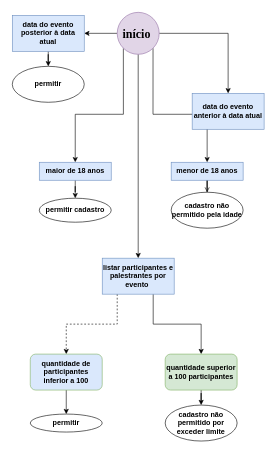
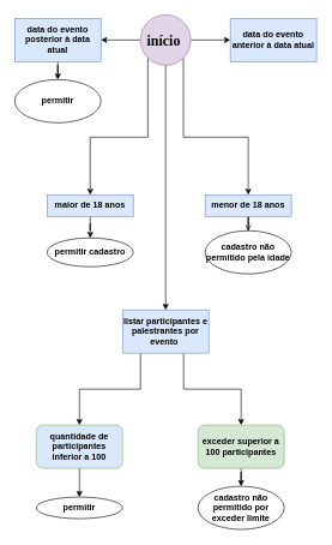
  <mxCell id="0" />
  <mxCell id="1" parent="0" />
  <mxCell id="2" value="" style="edgeStyle=orthogonalEdgeStyle;rounded=0;orthogonalLoop=1;jettySize=auto;html=1;fontFamily=Garamond;fontSize=20;" edge="1" parent="1" source="7" target="9"><mxGeometry relative="1" as="geometry" /></mxCell>
  <mxCell id="3" value="" style="edgeStyle=orthogonalEdgeStyle;rounded=0;orthogonalLoop=1;jettySize=auto;html=1;fontFamily=Garamond;fontSize=20;" edge="1" parent="1" source="7" target="10"><mxGeometry relative="1" as="geometry" /></mxCell>
  <mxCell id="4" value="" style="edgeStyle=orthogonalEdgeStyle;rounded=0;orthogonalLoop=1;jettySize=auto;html=1;fontFamily=Garamond;fontSize=20;exitX=0;exitY=1;exitDx=0;exitDy=0;" edge="1" parent="1" source="7" target="13"><mxGeometry relative="1" as="geometry"><Array as="points"><mxPoint x="205" y="190" /><mxPoint x="125" y="190" /></Array></mxGeometry></mxCell>
  <mxCell id="5" value="" style="edgeStyle=orthogonalEdgeStyle;rounded=0;orthogonalLoop=1;jettySize=auto;html=1;fontFamily=Garamond;fontSize=20;exitX=1;exitY=1;exitDx=0;exitDy=0;" edge="1" parent="1" source="7" target="15"><mxGeometry relative="1" as="geometry"><Array as="points"><mxPoint x="255" y="190" /><mxPoint x="345" y="190" /></Array></mxGeometry></mxCell>
  <mxCell id="6" value="" style="edgeStyle=orthogonalEdgeStyle;rounded=0;orthogonalLoop=1;jettySize=auto;html=1;fontFamily=Garamond;fontSize=20;" edge="1" parent="1" source="7" target="18"><mxGeometry relative="1" as="geometry" /></mxCell>
  <mxCell id="7" value="&lt;h4&gt;&lt;b&gt;&lt;font face=&quot;Garamond&quot; style=&quot;font-size: 20px&quot;&gt;início&amp;nbsp;&lt;/font&gt;&lt;/b&gt;&lt;/h4&gt;" style="ellipse;whiteSpace=wrap;html=1;aspect=fixed;fillColor=#e1d5e7;strokeColor=#9673a6;" vertex="1" parent="1"><mxGeometry x="195" y="20" width="70" height="70" as="geometry" /></mxCell>
  <mxCell id="8" value="" style="edgeStyle=orthogonalEdgeStyle;rounded=0;orthogonalLoop=1;jettySize=auto;html=1;fontFamily=Garamond;fontSize=20;" edge="1" parent="1" source="9" target="11"><mxGeometry relative="1" as="geometry" /></mxCell>
  <mxCell id="9" value="&lt;b&gt;data do evento posterior à data atual&lt;/b&gt;" style="whiteSpace=wrap;html=1;fillColor=#dae8fc;strokeColor=#6c8ebf;" vertex="1" parent="1"><mxGeometry x="20" y="25" width="120" height="60" as="geometry" /></mxCell>
- <mxCell id="10" value="&lt;b&gt;data do evento anterior à data atual&lt;/b&gt;" style="whiteSpace=wrap;html=1;fillColor=#dae8fc;strokeColor=#6c8ebf;" vertex="1" parent="1"><mxGeometry x="320" y="155" width="120" height="60" as="geometry" /></mxCell>
+ <mxCell id="10" value="&lt;b&gt;data do evento anterior à data atual&lt;/b&gt;" style="whiteSpace=wrap;html=1;fillColor=#dae8fc;strokeColor=#6c8ebf;" vertex="1" parent="1"><mxGeometry x="320" y="25" width="120" height="60" as="geometry" /></mxCell>
  <mxCell id="11" value="&lt;b&gt;permitir&lt;/b&gt;" style="ellipse;whiteSpace=wrap;html=1;" vertex="1" parent="1"><mxGeometry x="20" y="110" width="120" height="60" as="geometry" /></mxCell>
  <mxCell id="12" value="" style="edgeStyle=orthogonalEdgeStyle;rounded=0;orthogonalLoop=1;jettySize=auto;html=1;fontFamily=Garamond;fontSize=20;" edge="1" parent="1" source="13" target="19"><mxGeometry relative="1" as="geometry" /></mxCell>
  <mxCell id="13" value="&lt;b&gt;maior de 18 anos&lt;/b&gt;" style="whiteSpace=wrap;html=1;fillColor=#dae8fc;strokeColor=#6c8ebf;" vertex="1" parent="1"><mxGeometry x="65" y="270" width="120" height="30" as="geometry" /></mxCell>
  <mxCell id="14" value="" style="edgeStyle=orthogonalEdgeStyle;rounded=0;orthogonalLoop=1;jettySize=auto;html=1;fontFamily=Garamond;fontSize=20;endArrow=open;" edge="1" parent="1" source="15" target="20"><mxGeometry relative="1" as="geometry" /></mxCell>
  <mxCell id="15" value="&lt;b&gt;menor de 18 anos&lt;/b&gt;" style="whiteSpace=wrap;html=1;fillColor=#dae8fc;strokeColor=#6c8ebf;" vertex="1" parent="1"><mxGeometry x="285" y="270" width="120" height="30" as="geometry" /></mxCell>
- <mxCell id="16" value="" style="edgeStyle=orthogonalEdgeStyle;rounded=0;orthogonalLoop=1;jettySize=auto;html=1;fontFamily=Garamond;fontSize=20;dashed=1;" edge="1" parent="1" source="18" target="22"><mxGeometry relative="1" as="geometry"><Array as="points"><mxPoint x="195" y="540" /><mxPoint x="110" y="540" /></Array></mxGeometry></mxCell>
+ <mxCell id="16" value="" style="edgeStyle=orthogonalEdgeStyle;rounded=0;orthogonalLoop=1;jettySize=auto;html=1;fontFamily=Garamond;fontSize=20;" edge="1" parent="1" source="18" target="22"><mxGeometry relative="1" as="geometry"><Array as="points"><mxPoint x="195" y="540" /><mxPoint x="110" y="540" /></Array></mxGeometry></mxCell>
  <mxCell id="17" value="" style="edgeStyle=orthogonalEdgeStyle;rounded=0;orthogonalLoop=1;jettySize=auto;html=1;fontFamily=Garamond;fontSize=20;" edge="1" parent="1" source="18" target="24"><mxGeometry relative="1" as="geometry"><Array as="points"><mxPoint x="255" y="540" /><mxPoint x="335" y="540" /></Array></mxGeometry></mxCell>
  <mxCell id="18" value="&lt;b&gt;listar participantes e palestrantes por evento&amp;nbsp;&lt;/b&gt;" style="whiteSpace=wrap;html=1;fillColor=#dae8fc;strokeColor=#6c8ebf;" vertex="1" parent="1"><mxGeometry x="170" y="430" width="120" height="60" as="geometry" /></mxCell>
  <mxCell id="19" value="&lt;b&gt;permitir cadastro&lt;/b&gt;" style="ellipse;whiteSpace=wrap;html=1;" vertex="1" parent="1"><mxGeometry x="65" y="330" width="120" height="40" as="geometry" /></mxCell>
  <mxCell id="20" value="&lt;b&gt;cadastro não permitido pela idade&lt;/b&gt;" style="ellipse;whiteSpace=wrap;html=1;" vertex="1" parent="1"><mxGeometry x="285" y="320" width="120" height="60" as="geometry" /></mxCell>
  <mxCell id="21" value="" style="edgeStyle=orthogonalEdgeStyle;rounded=0;orthogonalLoop=1;jettySize=auto;html=1;fontFamily=Garamond;fontSize=20;" edge="1" parent="1" source="22" target="25"><mxGeometry relative="1" as="geometry" /></mxCell>
  <mxCell id="22" value="&lt;b&gt;quantidade de participantes inferior a 100&lt;/b&gt;" style="rounded=1;whiteSpace=wrap;html=1;fillColor=#dae8fc;strokeColor=#82b366;" vertex="1" parent="1"><mxGeometry x="50" y="590" width="120" height="60" as="geometry" /></mxCell>
  <mxCell id="23" value="" style="edgeStyle=orthogonalEdgeStyle;rounded=0;orthogonalLoop=1;jettySize=auto;html=1;fontFamily=Garamond;fontSize=20;" edge="1" parent="1" source="24" target="26"><mxGeometry relative="1" as="geometry" /></mxCell>
- <mxCell id="24" value="&lt;b&gt;quantidade superior a 100 participantes&lt;/b&gt;" style="rounded=1;whiteSpace=wrap;html=1;fillColor=#d5e8d4;strokeColor=#82b366;" vertex="1" parent="1"><mxGeometry x="275" y="590" width="120" height="60" as="geometry" /></mxCell>
+ <mxCell id="24" value="&lt;b&gt;exceder superior a 100 participantes&lt;/b&gt;" style="rounded=1;whiteSpace=wrap;html=1;fillColor=#d5e8d4;strokeColor=#82b366;" vertex="1" parent="1"><mxGeometry x="275" y="590" width="120" height="60" as="geometry" /></mxCell>
  <mxCell id="25" value="&lt;b&gt;permitir&lt;/b&gt;" style="ellipse;whiteSpace=wrap;html=1;rounded=1;" vertex="1" parent="1"><mxGeometry x="50" y="690" width="120" height="30" as="geometry" /></mxCell>
  <mxCell id="26" value="&lt;b&gt;cadastro não permitido por exceder limite&lt;/b&gt;" style="ellipse;whiteSpace=wrap;html=1;rounded=1;" vertex="1" parent="1"><mxGeometry x="275" y="675" width="120" height="60" as="geometry" /></mxCell>
